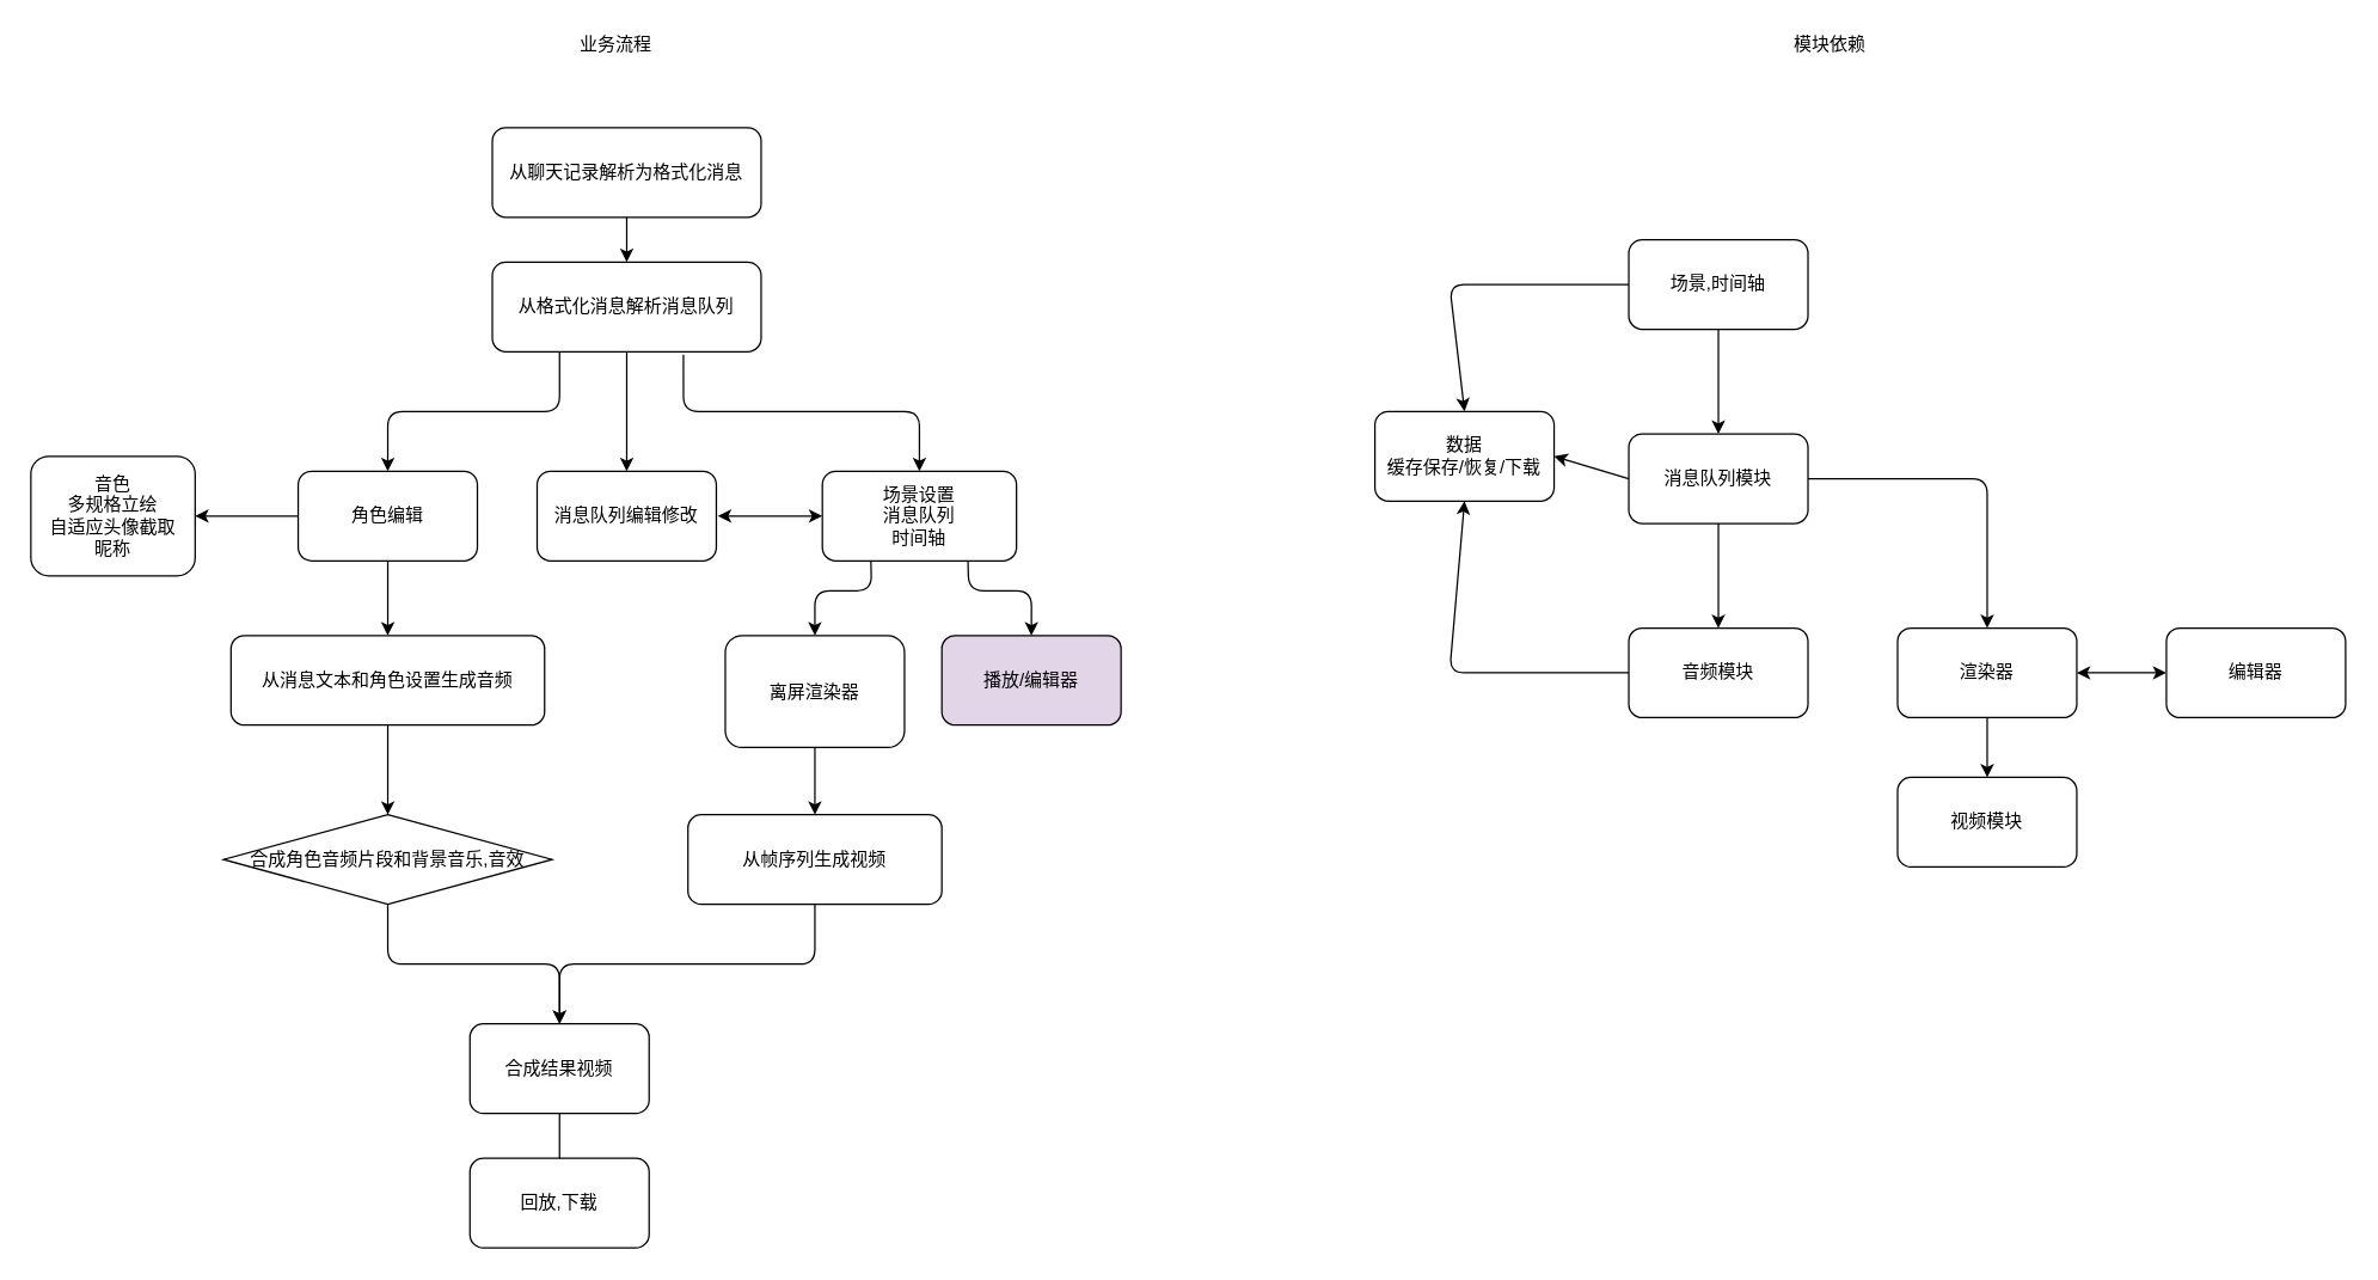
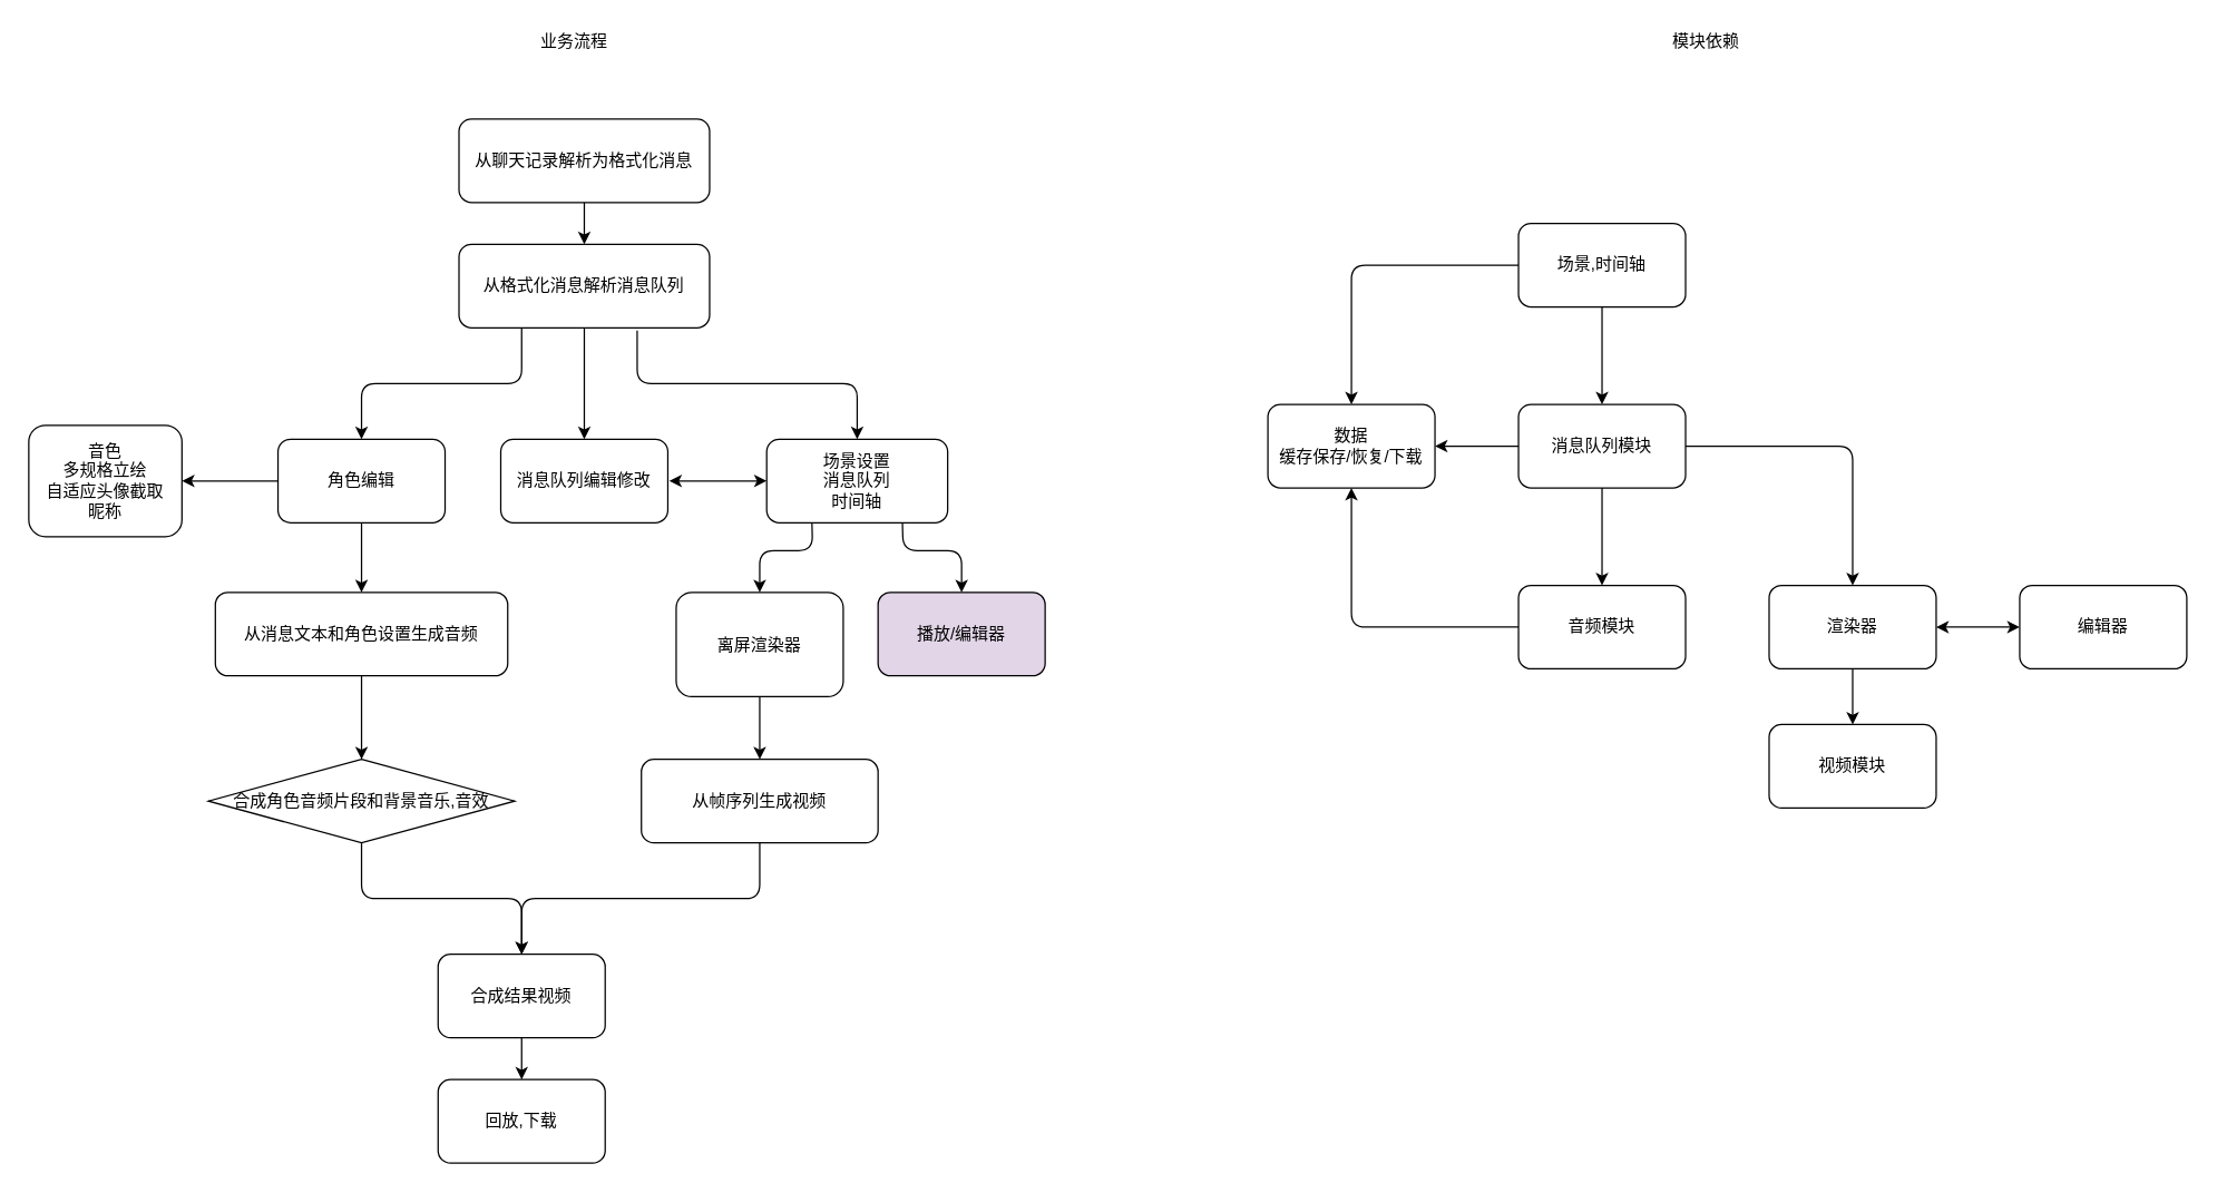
  <mxCell id="0" />
  <mxCell id="1" parent="0" />
  <mxCell id="2" value="从帧序列生成视频" style="rounded=1;whiteSpace=wrap;html=1;" vertex="1" parent="1"><mxGeometry x="460" y="545" width="170" height="60" as="geometry" /></mxCell>
  <mxCell id="3" value="从消息文本和角色设置生成音频" style="rounded=1;whiteSpace=wrap;html=1;" vertex="1" parent="1"><mxGeometry x="154" y="425" width="210" height="60" as="geometry" /></mxCell>
  <mxCell id="4" value="合成角色音频片段和背景音乐,音效" style="rhombus;whiteSpace=wrap;html=1;" vertex="1" parent="1"><mxGeometry x="149" y="545" width="220" height="60" as="geometry" /></mxCell>
  <mxCell id="5" value="合成结果视频" style="rounded=1;whiteSpace=wrap;html=1;" vertex="1" parent="1"><mxGeometry x="314" y="685" width="120" height="60" as="geometry" /></mxCell>
  <mxCell id="6" value="回放,下载" style="rounded=1;whiteSpace=wrap;html=1;" vertex="1" parent="1"><mxGeometry x="314" y="775" width="120" height="60" as="geometry" /></mxCell>
  <mxCell id="7" value="从聊天记录解析为格式化消息" style="rounded=1;whiteSpace=wrap;html=1;" vertex="1" parent="1"><mxGeometry x="329" y="85" width="180" height="60" as="geometry" /></mxCell>
  <mxCell id="8" value="从格式化消息解析消息队列" style="rounded=1;whiteSpace=wrap;html=1;" vertex="1" parent="1"><mxGeometry x="329" y="175" width="180" height="60" as="geometry" /></mxCell>
  <mxCell id="9" value="角色编辑" style="rounded=1;whiteSpace=wrap;html=1;" vertex="1" parent="1"><mxGeometry x="199" y="315" width="120" height="60" as="geometry" /></mxCell>
  <mxCell id="10" value="场景设置&lt;br&gt;消息队列&lt;br&gt;时间轴" style="rounded=1;whiteSpace=wrap;html=1;" vertex="1" parent="1"><mxGeometry x="550" y="315" width="130" height="60" as="geometry" /></mxCell>
  <mxCell id="11" value="离屏渲染器" style="rounded=1;whiteSpace=wrap;html=1;" vertex="1" parent="1"><mxGeometry x="485" y="425" width="120" height="75" as="geometry" /></mxCell>
  <mxCell id="12" value="播放/编辑器" style="rounded=1;whiteSpace=wrap;html=1;fillColor=#e1d5e7;" vertex="1" parent="1"><mxGeometry x="630" y="425" width="120" height="60" as="geometry" /></mxCell>
  <mxCell id="13" value="" style="endArrow=classic;html=1;exitX=0.5;exitY=1;exitDx=0;exitDy=0;entryX=0.5;entryY=0;entryDx=0;entryDy=0;" edge="1" parent="1" source="7" target="8"><mxGeometry width="50" height="50" relative="1" as="geometry"><mxPoint x="639" y="165" as="sourcePoint" /><mxPoint x="689" y="115" as="targetPoint" /></mxGeometry></mxCell>
  <mxCell id="14" value="" style="endArrow=classic;html=1;exitX=0.25;exitY=1;exitDx=0;exitDy=0;entryX=0.5;entryY=0;entryDx=0;entryDy=0;" edge="1" parent="1" source="8" target="9"><mxGeometry width="50" height="50" relative="1" as="geometry"><mxPoint x="399" y="325" as="sourcePoint" /><mxPoint x="449" y="275" as="targetPoint" /><Array as="points"><mxPoint x="374" y="275" /><mxPoint x="259" y="275" /></Array></mxGeometry></mxCell>
  <mxCell id="15" value="" style="endArrow=classic;html=1;exitX=0.711;exitY=1.033;exitDx=0;exitDy=0;exitPerimeter=0;entryX=0.5;entryY=0;entryDx=0;entryDy=0;" edge="1" parent="1" source="8" target="10"><mxGeometry width="50" height="50" relative="1" as="geometry"><mxPoint x="619" y="265" as="sourcePoint" /><mxPoint x="669" y="215" as="targetPoint" /><Array as="points"><mxPoint x="457" y="275" /><mxPoint x="615" y="275" /></Array></mxGeometry></mxCell>
  <mxCell id="16" value="" style="endArrow=classic;html=1;exitX=0.5;exitY=1;exitDx=0;exitDy=0;entryX=0.5;entryY=0;entryDx=0;entryDy=0;" edge="1" parent="1" source="9" target="3"><mxGeometry width="50" height="50" relative="1" as="geometry"><mxPoint x="389" y="375" as="sourcePoint" /><mxPoint x="439" y="325" as="targetPoint" /></mxGeometry></mxCell>
  <mxCell id="17" value="" style="endArrow=classic;html=1;exitX=0.5;exitY=1;exitDx=0;exitDy=0;entryX=0.5;entryY=0;entryDx=0;entryDy=0;" edge="1" parent="1" source="3" target="4"><mxGeometry width="50" height="50" relative="1" as="geometry"><mxPoint x="219" y="735" as="sourcePoint" /><mxPoint x="259" y="535" as="targetPoint" /></mxGeometry></mxCell>
  <mxCell id="18" value="" style="endArrow=classic;html=1;exitX=0.25;exitY=1;exitDx=0;exitDy=0;entryX=0.5;entryY=0;entryDx=0;entryDy=0;" edge="1" parent="1" source="10" target="11"><mxGeometry width="50" height="50" relative="1" as="geometry"><mxPoint x="769" y="375" as="sourcePoint" /><mxPoint x="819" y="325" as="targetPoint" /><Array as="points"><mxPoint x="583" y="395" /><mxPoint x="545" y="395" /></Array></mxGeometry></mxCell>
  <mxCell id="19" value="" style="endArrow=classic;html=1;exitX=0.75;exitY=1;exitDx=0;exitDy=0;entryX=0.5;entryY=0;entryDx=0;entryDy=0;" edge="1" parent="1" source="10" target="12"><mxGeometry width="50" height="50" relative="1" as="geometry"><mxPoint x="799" y="405" as="sourcePoint" /><mxPoint x="849" y="355" as="targetPoint" /><Array as="points"><mxPoint x="648" y="395" /><mxPoint x="690" y="395" /></Array></mxGeometry></mxCell>
  <mxCell id="20" value="" style="endArrow=classic;html=1;exitX=0.5;exitY=1;exitDx=0;exitDy=0;entryX=0.5;entryY=0;entryDx=0;entryDy=0;" edge="1" parent="1" source="11" target="2"><mxGeometry width="50" height="50" relative="1" as="geometry"><mxPoint x="709" y="625" as="sourcePoint" /><mxPoint x="759" y="575" as="targetPoint" /></mxGeometry></mxCell>
  <mxCell id="21" value="" style="endArrow=classic;html=1;exitX=0.5;exitY=1;exitDx=0;exitDy=0;entryX=0.5;entryY=0;entryDx=0;entryDy=0;" edge="1" parent="1" source="4" target="5"><mxGeometry width="50" height="50" relative="1" as="geometry"><mxPoint x="199" y="755" as="sourcePoint" /><mxPoint x="249" y="705" as="targetPoint" /><Array as="points"><mxPoint x="259" y="645" /><mxPoint x="374" y="645" /></Array></mxGeometry></mxCell>
  <mxCell id="22" value="" style="endArrow=classic;html=1;exitX=0.5;exitY=1;exitDx=0;exitDy=0;entryX=0.5;entryY=0;entryDx=0;entryDy=0;" edge="1" parent="1" source="2" target="5"><mxGeometry width="50" height="50" relative="1" as="geometry"><mxPoint x="579" y="765" as="sourcePoint" /><mxPoint x="629" y="715" as="targetPoint" /><Array as="points"><mxPoint x="545" y="645" /><mxPoint x="374" y="645" /></Array></mxGeometry></mxCell>
- <mxCell id="23" value="" style="endArrow=none;html=1;exitX=0.5;exitY=1;exitDx=0;exitDy=0;entryX=0.5;entryY=0;entryDx=0;entryDy=0;" edge="1" parent="1" source="5" target="6"><mxGeometry width="50" height="50" relative="1" as="geometry"><mxPoint x="569" y="785" as="sourcePoint" /><mxPoint x="619" y="735" as="targetPoint" /></mxGeometry></mxCell>
+ <mxCell id="23" value="" style="endArrow=classic;html=1;exitX=0.5;exitY=1;exitDx=0;exitDy=0;entryX=0.5;entryY=0;entryDx=0;entryDy=0;" edge="1" parent="1" source="5" target="6"><mxGeometry width="50" height="50" relative="1" as="geometry"><mxPoint x="569" y="785" as="sourcePoint" /><mxPoint x="619" y="735" as="targetPoint" /></mxGeometry></mxCell>
  <mxCell id="24" value="" style="endArrow=classic;html=1;exitX=0;exitY=0.5;exitDx=0;exitDy=0;" edge="1" parent="1" source="9"><mxGeometry width="50" height="50" relative="1" as="geometry"><mxPoint x="110" y="315" as="sourcePoint" /><mxPoint x="130" y="345" as="targetPoint" /></mxGeometry></mxCell>
  <mxCell id="25" value="音色&lt;br&gt;多规格立绘&lt;br&gt;自适应头像截取&lt;br&gt;昵称" style="rounded=1;whiteSpace=wrap;html=1;" vertex="1" parent="1"><mxGeometry x="20" y="305" width="110" height="80" as="geometry" /></mxCell>
  <mxCell id="26" value="消息队列编辑修改" style="rounded=1;whiteSpace=wrap;html=1;" vertex="1" parent="1"><mxGeometry x="359" y="315" width="120" height="60" as="geometry" /></mxCell>
  <mxCell id="27" value="" style="endArrow=classic;html=1;exitX=0.5;exitY=1;exitDx=0;exitDy=0;entryX=0.5;entryY=0;entryDx=0;entryDy=0;" edge="1" parent="1" source="8" target="26"><mxGeometry width="50" height="50" relative="1" as="geometry"><mxPoint x="710" y="185" as="sourcePoint" /><mxPoint x="760" y="135" as="targetPoint" /></mxGeometry></mxCell>
  <mxCell id="28" value="" style="endArrow=classic;startArrow=classic;html=1;entryX=0;entryY=0.5;entryDx=0;entryDy=0;" edge="1" parent="1" target="10"><mxGeometry width="50" height="50" relative="1" as="geometry"><mxPoint x="480" y="345" as="sourcePoint" /><mxPoint x="470" y="395" as="targetPoint" /></mxGeometry></mxCell>
  <mxCell id="29" value="音频模块" style="rounded=1;whiteSpace=wrap;html=1;" vertex="1" parent="1"><mxGeometry x="1090" y="420" width="120" height="60" as="geometry" /></mxCell>
  <mxCell id="30" value="视频模块" style="rounded=1;whiteSpace=wrap;html=1;" vertex="1" parent="1"><mxGeometry x="1270" y="520" width="120" height="60" as="geometry" /></mxCell>
  <mxCell id="31" value="渲染器" style="rounded=1;whiteSpace=wrap;html=1;" vertex="1" parent="1"><mxGeometry x="1270" y="420" width="120" height="60" as="geometry" /></mxCell>
  <mxCell id="32" value="消息队列模块" style="rounded=1;whiteSpace=wrap;html=1;" vertex="1" parent="1"><mxGeometry x="1090" y="290" width="120" height="60" as="geometry" /></mxCell>
  <mxCell id="33" value="场景,时间轴" style="rounded=1;whiteSpace=wrap;html=1;" vertex="1" parent="1"><mxGeometry x="1090" y="160" width="120" height="60" as="geometry" /></mxCell>
- <mxCell id="34" value="数据&lt;br&gt;缓存保存/恢复/下载" style="rounded=1;whiteSpace=wrap;html=1;" vertex="1" parent="1"><mxGeometry x="920" y="275" width="120" height="60" as="geometry" /></mxCell>
+ <mxCell id="34" value="数据&lt;br&gt;缓存保存/恢复/下载" style="rounded=1;whiteSpace=wrap;html=1;" vertex="1" parent="1"><mxGeometry x="910" y="290" width="120" height="60" as="geometry" /></mxCell>
  <mxCell id="35" value="业务流程" style="text;html=1;strokeColor=none;fillColor=none;align=center;verticalAlign=middle;whiteSpace=wrap;rounded=0;" vertex="1" parent="1"><mxGeometry x="359" y="20" width="106" height="20" as="geometry" /></mxCell>
  <mxCell id="36" value="模块依赖" style="text;html=1;strokeColor=none;fillColor=none;align=center;verticalAlign=middle;whiteSpace=wrap;rounded=0;" vertex="1" parent="1"><mxGeometry x="1180" y="20" width="90" height="20" as="geometry" /></mxCell>
  <mxCell id="37" value="编辑器" style="rounded=1;whiteSpace=wrap;html=1;" vertex="1" parent="1"><mxGeometry x="1450" y="420" width="120" height="60" as="geometry" /></mxCell>
  <mxCell id="38" value="" style="endArrow=classic;startArrow=classic;html=1;entryX=1;entryY=0.5;entryDx=0;entryDy=0;exitX=0;exitY=0.5;exitDx=0;exitDy=0;" edge="1" parent="1" source="37" target="31"><mxGeometry width="50" height="50" relative="1" as="geometry"><mxPoint x="1460" y="510" as="sourcePoint" /><mxPoint x="1510" y="460" as="targetPoint" /></mxGeometry></mxCell>
  <mxCell id="39" value="" style="endArrow=classic;html=1;exitX=0.5;exitY=1;exitDx=0;exitDy=0;entryX=0.5;entryY=0;entryDx=0;entryDy=0;" edge="1" parent="1" source="33" target="32"><mxGeometry width="50" height="50" relative="1" as="geometry"><mxPoint x="1310" y="210" as="sourcePoint" /><mxPoint x="1360" y="160" as="targetPoint" /></mxGeometry></mxCell>
  <mxCell id="40" value="" style="endArrow=classic;html=1;exitX=0.5;exitY=1;exitDx=0;exitDy=0;entryX=0.5;entryY=0;entryDx=0;entryDy=0;" edge="1" parent="1" source="32" target="29"><mxGeometry width="50" height="50" relative="1" as="geometry"><mxPoint x="1310" y="340" as="sourcePoint" /><mxPoint x="1360" y="290" as="targetPoint" /></mxGeometry></mxCell>
  <mxCell id="41" value="" style="endArrow=classic;html=1;exitX=1;exitY=0.5;exitDx=0;exitDy=0;entryX=0.5;entryY=0;entryDx=0;entryDy=0;" edge="1" parent="1" source="32" target="31"><mxGeometry width="50" height="50" relative="1" as="geometry"><mxPoint x="1270" y="350" as="sourcePoint" /><mxPoint x="1320" y="300" as="targetPoint" /><Array as="points"><mxPoint x="1330" y="320" /></Array></mxGeometry></mxCell>
  <mxCell id="42" value="" style="endArrow=classic;html=1;exitX=0.5;exitY=1;exitDx=0;exitDy=0;entryX=0.5;entryY=0;entryDx=0;entryDy=0;" edge="1" parent="1" source="31" target="30"><mxGeometry width="50" height="50" relative="1" as="geometry"><mxPoint x="1200" y="690" as="sourcePoint" /><mxPoint x="1250" y="640" as="targetPoint" /></mxGeometry></mxCell>
  <mxCell id="43" value="" style="endArrow=classic;html=1;exitX=0;exitY=0.5;exitDx=0;exitDy=0;entryX=0.5;entryY=0;entryDx=0;entryDy=0;" edge="1" parent="1" source="33" target="34"><mxGeometry width="50" height="50" relative="1" as="geometry"><mxPoint x="1030" y="230" as="sourcePoint" /><mxPoint x="1080" y="180" as="targetPoint" /><Array as="points"><mxPoint x="970" y="190" /></Array></mxGeometry></mxCell>
  <mxCell id="44" value="" style="endArrow=classic;html=1;entryX=0.5;entryY=1;entryDx=0;entryDy=0;exitX=0;exitY=0.5;exitDx=0;exitDy=0;" edge="1" parent="1" source="29" target="34"><mxGeometry width="50" height="50" relative="1" as="geometry"><mxPoint x="1030" y="580" as="sourcePoint" /><mxPoint x="1080" y="530" as="targetPoint" /><Array as="points"><mxPoint x="970" y="450" /></Array></mxGeometry></mxCell>
  <mxCell id="45" value="" style="endArrow=classic;html=1;exitX=0;exitY=0.5;exitDx=0;exitDy=0;entryX=1;entryY=0.5;entryDx=0;entryDy=0;" edge="1" parent="1" source="32" target="34"><mxGeometry width="50" height="50" relative="1" as="geometry"><mxPoint x="1030" y="410" as="sourcePoint" /><mxPoint x="1080" y="360" as="targetPoint" /></mxGeometry></mxCell>
